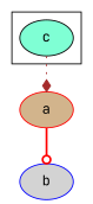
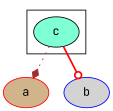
  strict digraph {
    fontname="JetBrains Mono"
    rank=2
    node [fontname="JetBrains Mono" style=filled]
    edge [fontname="JetBrains Mono"]
    c [fillcolor=aquamarine]
    a [color=red fillcolor=tan]
    b [color=blue fillcolor=lightgrey]
    subgraph cluster_1 {
      rank=1
      c
    }
    c -> a [arrowhead=diamond color=brown style=dotted]
-   a -> b [arrowhead=odot color=red style=bold]
+   c -> b [arrowhead=odot color=red style=bold]
  }
